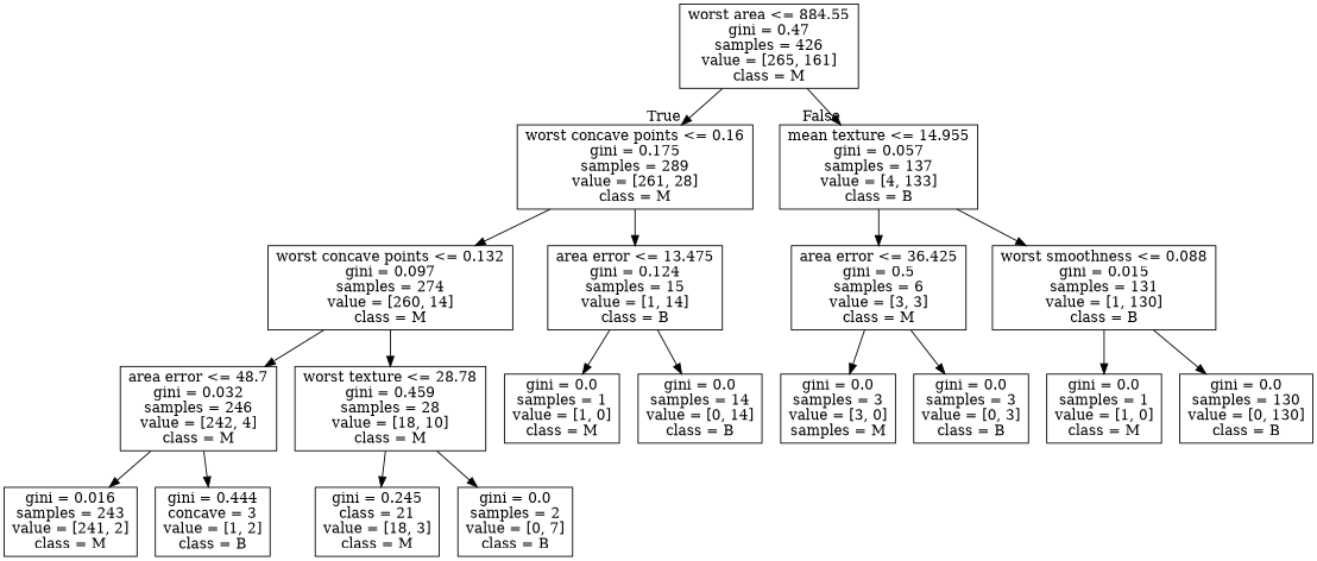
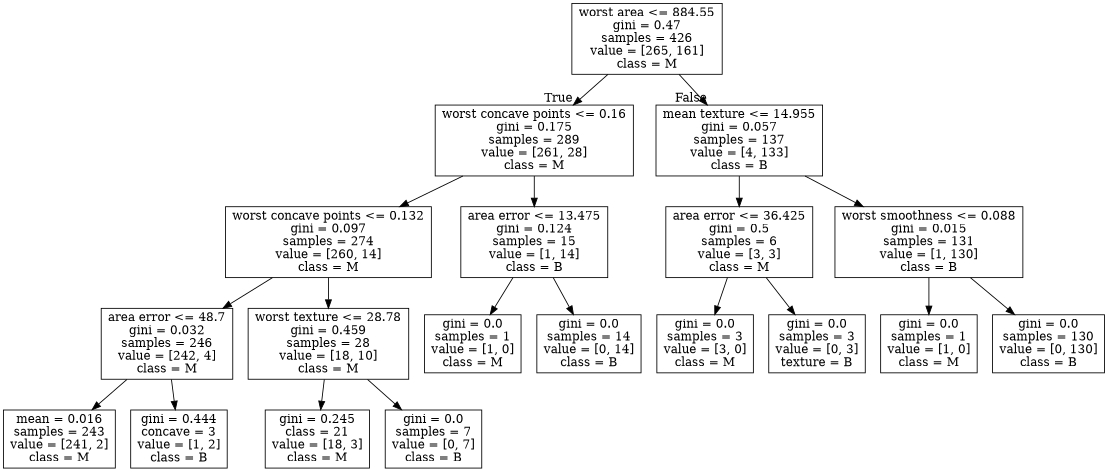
  digraph {
    fontname="DejaVu Serif"
    node [fontname="DejaVu Serif" shape=box]
    edge [fontname="DejaVu Serif"]
    n1 [label="worst area <= 884.55\ngini = 0.47\nsamples = 426\nvalue = [265, 161]\nclass = M"]
    n2 [label="worst concave points <= 0.16\ngini = 0.175\nsamples = 289\nvalue = [261, 28]\nclass = M"]
    n3 [label="mean texture <= 14.955\ngini = 0.057\nsamples = 137\nvalue = [4, 133]\nclass = B"]
    n4 [label="worst concave points <= 0.132\ngini = 0.097\nsamples = 274\nvalue = [260, 14]\nclass = M"]
    n5 [label="area error <= 13.475\ngini = 0.124\nsamples = 15\nvalue = [1, 14]\nclass = B"]
    n6 [label="area error <= 36.425\ngini = 0.5\nsamples = 6\nvalue = [3, 3]\nclass = M"]
    n7 [label="worst smoothness <= 0.088\ngini = 0.015\nsamples = 131\nvalue = [1, 130]\nclass = B"]
    n8 [label="area error <= 48.7\ngini = 0.032\nsamples = 246\nvalue = [242, 4]\nclass = M"]
    n9 [label="worst texture <= 28.78\ngini = 0.459\nsamples = 28\nvalue = [18, 10]\nclass = M"]
    n10 [label="gini = 0.0\nsamples = 1\nvalue = [1, 0]\nclass = M"]
    n11 [label="gini = 0.0\nsamples = 14\nvalue = [0, 14]\nclass = B"]
-   n12 [label="gini = 0.016\nsamples = 243\nvalue = [241, 2]\nclass = M"]
+   n12 [label="mean = 0.016\nsamples = 243\nvalue = [241, 2]\nclass = M"]
    n13 [label="gini = 0.444\nconcave = 3\nvalue = [1, 2]\nclass = B"]
    n14 [label="gini = 0.245\nclass = 21\nvalue = [18, 3]\nclass = M"]
-   n15 [label="gini = 0.0\nsamples = 2\nvalue = [0, 7]\nclass = B"]
-   n16 [label="gini = 0.0\nsamples = 3\nvalue = [3, 0]\nsamples = M"]
-   n17 [label="gini = 0.0\nsamples = 3\nvalue = [0, 3]\nclass = B"]
+   n15 [label="gini = 0.0\nsamples = 7\nvalue = [0, 7]\nclass = B"]
+   n16 [label="gini = 0.0\nsamples = 3\nvalue = [3, 0]\nclass = M"]
+   n17 [label="gini = 0.0\nsamples = 3\nvalue = [0, 3]\ntexture = B"]
    n18 [label="gini = 0.0\nsamples = 1\nvalue = [1, 0]\nclass = M"]
    n19 [label="gini = 0.0\nsamples = 130\nvalue = [0, 130]\nclass = B"]
    n1 -> n2 [headlabel=True labelangle=45 labeldistance=2.5]
    n1 -> n3 [headlabel=False labelangle=-45 labeldistance=2.5]
    n2 -> n4
    n2 -> n5
    n3 -> n6
    n3 -> n7
    n4 -> n8
    n4 -> n9
    n5 -> n10
    n5 -> n11
    n6 -> n16
    n6 -> n17
    n7 -> n18
    n7 -> n19
    n8 -> n12
    n8 -> n13
    n9 -> n14
    n9 -> n15
  }
